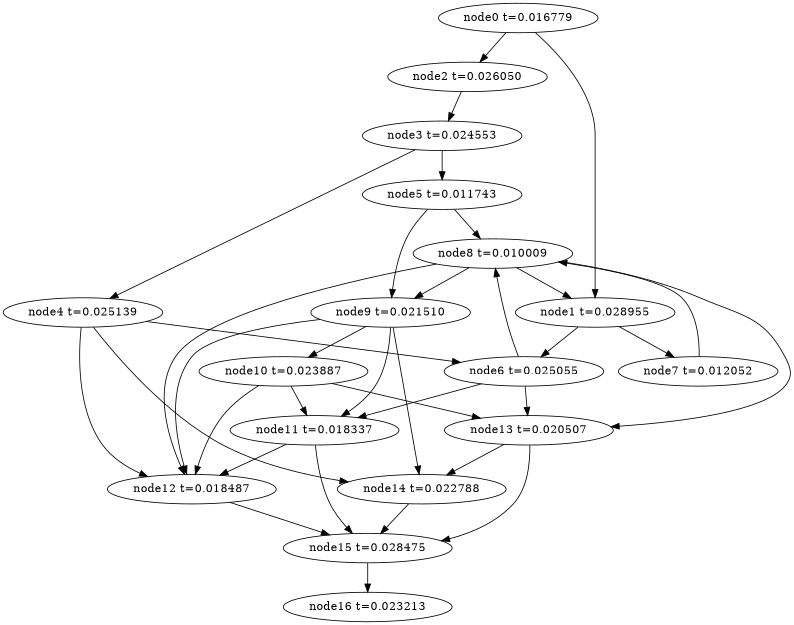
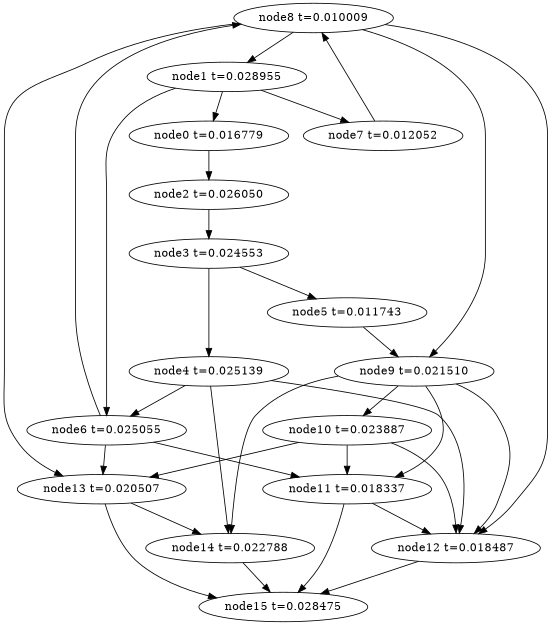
  digraph {
    fontname="DejaVu Serif"
    node [fontname="DejaVu Serif"]
    edge [fontname="DejaVu Serif"]
-   n1 [label="node16 t=0.023213"]
    n2 [label="node15 t=0.028475"]
    n3 [label="node14 t=0.022788"]
    n4 [label="node13 t=0.020507"]
    n5 [label="node12 t=0.018487"]
    n6 [label="node11 t=0.018337"]
    n7 [label="node10 t=0.023887"]
    n8 [label="node9 t=0.021510"]
    n9 [label="node8 t=0.010009"]
    n10 [label="node1 t=0.028955"]
    n11 [label="node7 t=0.012052"]
    n12 [label="node6 t=0.025055"]
    n13 [label="node5 t=0.011743"]
    n14 [label="node4 t=0.025139"]
    n15 [label="node3 t=0.024553"]
    n16 [label="node2 t=0.026050"]
    n17 [label="node0 t=0.016779"]
-   n2 -> n1
    n3 -> n2
    n4 -> n2
    n4 -> n3
    n5 -> n2
    n6 -> n2
    n6 -> n5
    n7 -> n4
    n7 -> n5
    n7 -> n6
    n8 -> n3
    n8 -> n5
    n8 -> n6
    n8 -> n7
    n9 -> n4
    n9 -> n5
    n9 -> n8
    n9 -> n10
    n10 -> n11
    n10 -> n12
    n11 -> n9
    n12 -> n4
    n12 -> n6
    n12 -> n9
    n13 -> n8
-   n13 -> n9
    n14 -> n3
    n14 -> n5
    n14 -> n12
    n15 -> n13
    n15 -> n14
    n16 -> n15
-   n17 -> n10
+   n10 -> n17
    n17 -> n16
  }
